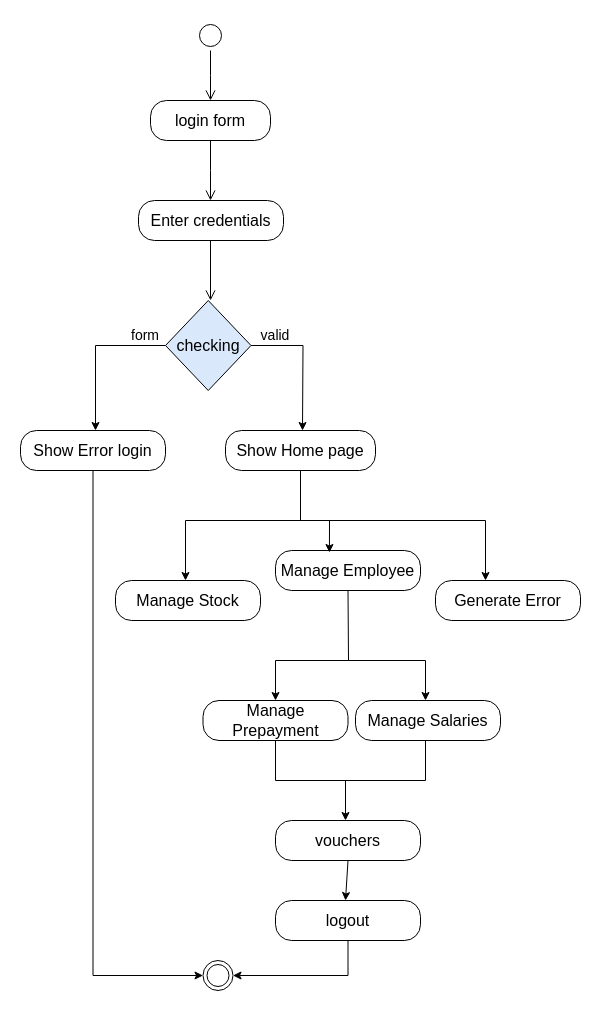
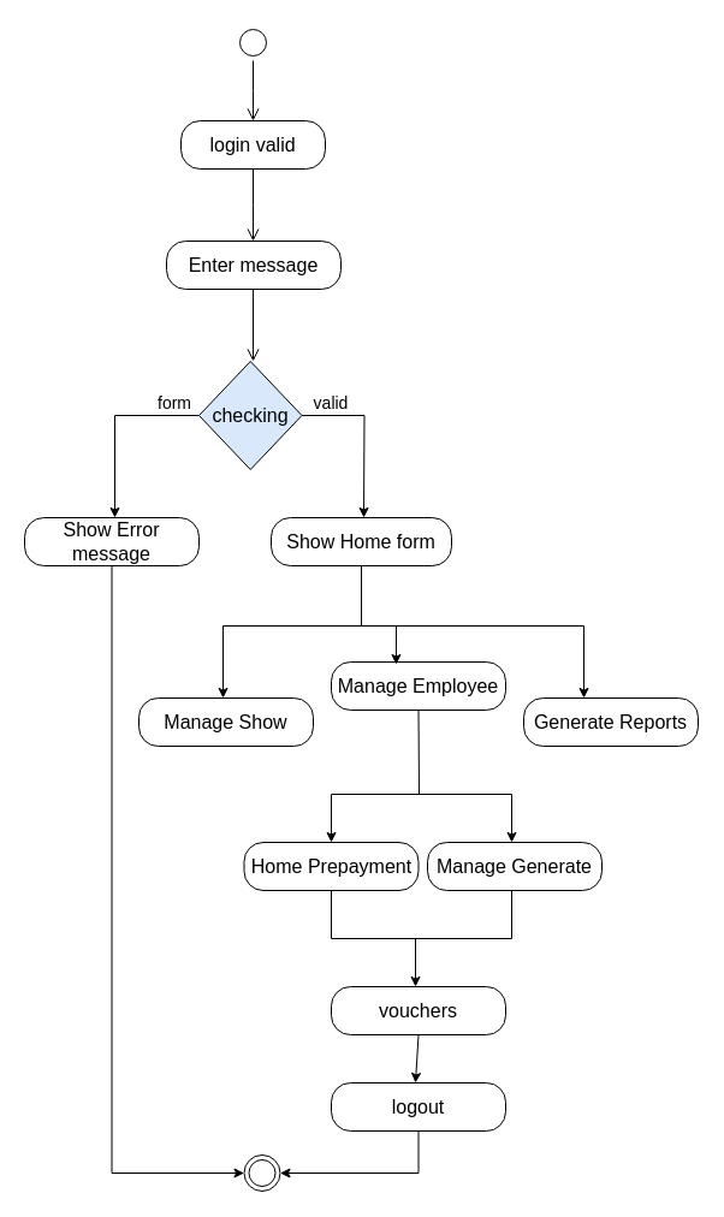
  <mxCell id="0" />
  <mxCell id="1" parent="0" />
  <mxCell id="2" value="" style="ellipse;html=1;shape=startState;" parent="1" vertex="1"><mxGeometry x="195" y="20" width="30" height="30" as="geometry" /></mxCell>
  <mxCell id="3" value="" style="edgeStyle=orthogonalEdgeStyle;html=1;verticalAlign=bottom;endArrow=open;endSize=8;rounded=0;" parent="1" source="2" edge="1"><mxGeometry relative="1" as="geometry"><mxPoint x="210" y="100" as="targetPoint" /></mxGeometry></mxCell>
- <mxCell id="4" value="&lt;font style=&quot;font-size: 16px;&quot;&gt;login form&lt;/font&gt;" style="rounded=1;whiteSpace=wrap;html=1;arcSize=40;fillColor=none;" parent="1" vertex="1"><mxGeometry x="150" y="100" width="120" height="40" as="geometry" /></mxCell>
+ <mxCell id="4" value="&lt;font style=&quot;font-size: 16px;&quot;&gt;login valid&lt;/font&gt;" style="rounded=1;whiteSpace=wrap;html=1;arcSize=40;fillColor=none;" parent="1" vertex="1"><mxGeometry x="150" y="100" width="120" height="40" as="geometry" /></mxCell>
  <mxCell id="5" value="" style="edgeStyle=orthogonalEdgeStyle;html=1;verticalAlign=bottom;endArrow=open;endSize=8;rounded=0;fillColor=none;" parent="1" source="4" edge="1"><mxGeometry relative="1" as="geometry"><mxPoint x="210" y="200" as="targetPoint" /></mxGeometry></mxCell>
- <mxCell id="6" value="&lt;font style=&quot;font-size: 16px;&quot;&gt;Enter credentials&lt;/font&gt;" style="rounded=1;whiteSpace=wrap;html=1;arcSize=40;fillColor=none;" parent="1" vertex="1"><mxGeometry x="138" y="200" width="145" height="40" as="geometry" /></mxCell>
+ <mxCell id="6" value="&lt;font style=&quot;font-size: 16px;&quot;&gt;Enter message&lt;/font&gt;" style="rounded=1;whiteSpace=wrap;html=1;arcSize=40;fillColor=none;" parent="1" vertex="1"><mxGeometry x="138" y="200" width="145" height="40" as="geometry" /></mxCell>
  <mxCell id="7" value="" style="edgeStyle=orthogonalEdgeStyle;html=1;verticalAlign=bottom;endArrow=open;endSize=8;rounded=0;fillColor=none;" parent="1" source="6" edge="1"><mxGeometry relative="1" as="geometry"><mxPoint x="210" y="300" as="targetPoint" /></mxGeometry></mxCell>
  <mxCell id="8" style="edgeStyle=orthogonalEdgeStyle;rounded=0;orthogonalLoop=1;jettySize=auto;html=1;" parent="1" source="10" edge="1"><mxGeometry relative="1" as="geometry"><mxPoint x="302" y="430" as="targetPoint" /></mxGeometry></mxCell>
  <mxCell id="9" style="edgeStyle=orthogonalEdgeStyle;rounded=0;orthogonalLoop=1;jettySize=auto;html=1;" parent="1" source="10" edge="1"><mxGeometry relative="1" as="geometry"><mxPoint x="95" y="430" as="targetPoint" /><Array as="points"><mxPoint x="95" y="345" /><mxPoint x="95" y="430" /></Array></mxGeometry></mxCell>
  <mxCell id="10" value="&lt;font style=&quot;font-size: 16px;&quot;&gt;checking&lt;/font&gt;" style="rhombus;whiteSpace=wrap;html=1;fillColor=#dae8fc;" parent="1" vertex="1"><mxGeometry x="165" y="300" width="85.5" height="90" as="geometry" /></mxCell>
- <mxCell id="11" value="&lt;font style=&quot;font-size: 16px;&quot;&gt;Show Home page&lt;/font&gt;" style="rounded=1;whiteSpace=wrap;html=1;arcSize=40;fillColor=none;" parent="1" vertex="1"><mxGeometry x="225" y="430" width="150" height="40" as="geometry" /></mxCell>
+ <mxCell id="11" value="&lt;font style=&quot;font-size: 16px;&quot;&gt;Show Home form&lt;/font&gt;" style="rounded=1;whiteSpace=wrap;html=1;arcSize=40;fillColor=none;" parent="1" vertex="1"><mxGeometry x="225" y="430" width="150" height="40" as="geometry" /></mxCell>
  <mxCell id="12" value="&lt;font style=&quot;font-size: 14px;&quot;&gt;valid&lt;/font&gt;" style="text;html=1;align=center;verticalAlign=middle;whiteSpace=wrap;rounded=0;" parent="1" vertex="1"><mxGeometry x="245" y="320" width="60" height="30" as="geometry" /></mxCell>
  <mxCell id="13" style="edgeStyle=orthogonalEdgeStyle;rounded=0;orthogonalLoop=1;jettySize=auto;html=1;entryX=0;entryY=0.5;entryDx=0;entryDy=0;exitX=0.5;exitY=1;exitDx=0;exitDy=0;" parent="1" source="14" target="16" edge="1"><mxGeometry relative="1" as="geometry" /></mxCell>
- <mxCell id="14" value="&lt;font style=&quot;font-size: 16px;&quot;&gt;Show Error login&lt;/font&gt;" style="rounded=1;whiteSpace=wrap;html=1;arcSize=40;fillColor=none;" parent="1" vertex="1"><mxGeometry x="20" y="430" width="145" height="40" as="geometry" /></mxCell>
+ <mxCell id="14" value="&lt;font style=&quot;font-size: 16px;&quot;&gt;Show Error message&lt;/font&gt;" style="rounded=1;whiteSpace=wrap;html=1;arcSize=40;fillColor=none;" parent="1" vertex="1"><mxGeometry x="20" y="430" width="145" height="40" as="geometry" /></mxCell>
  <mxCell id="15" value="&lt;font style=&quot;font-size: 14px;&quot;&gt;form&lt;/font&gt;" style="text;html=1;align=center;verticalAlign=middle;whiteSpace=wrap;rounded=0;" parent="1" vertex="1"><mxGeometry x="115" y="320" width="60" height="30" as="geometry" /></mxCell>
  <mxCell id="16" value="" style="ellipse;html=1;shape=endState;" parent="1" vertex="1"><mxGeometry x="202.5" y="960" width="30" height="30" as="geometry" /></mxCell>
  <mxCell id="17" value="" style="endArrow=none;html=1;rounded=0;entryX=0.5;entryY=1;entryDx=0;entryDy=0;" edge="1" parent="1" target="11"><mxGeometry width="50" height="50" relative="1" as="geometry"><mxPoint x="300" y="520" as="sourcePoint" /><mxPoint x="235" y="430" as="targetPoint" /></mxGeometry></mxCell>
  <mxCell id="18" value="" style="endArrow=none;html=1;rounded=0;" edge="1" parent="1"><mxGeometry width="50" height="50" relative="1" as="geometry"><mxPoint x="185" y="520" as="sourcePoint" /><mxPoint x="485" y="520" as="targetPoint" /></mxGeometry></mxCell>
  <mxCell id="19" value="" style="endArrow=classic;html=1;rounded=0;" edge="1" parent="1"><mxGeometry width="50" height="50" relative="1" as="geometry"><mxPoint x="185" y="520" as="sourcePoint" /><mxPoint x="185" y="580" as="targetPoint" /></mxGeometry></mxCell>
- <mxCell id="20" value="&lt;span style=&quot;font-size: 16px;&quot;&gt;Manage Stock&lt;/span&gt;" style="rounded=1;whiteSpace=wrap;html=1;arcSize=40;fillColor=none;" vertex="1" parent="1"><mxGeometry x="115" y="580" width="145" height="40" as="geometry" /></mxCell>
+ <mxCell id="20" value="&lt;span style=&quot;font-size: 16px;&quot;&gt;Manage Show&lt;/span&gt;" style="rounded=1;whiteSpace=wrap;html=1;arcSize=40;fillColor=none;" vertex="1" parent="1"><mxGeometry x="115" y="580" width="145" height="40" as="geometry" /></mxCell>
  <mxCell id="21" value="" style="endArrow=classic;html=1;rounded=0;entryX=0.372;entryY=0.05;entryDx=0;entryDy=0;entryPerimeter=0;" edge="1" parent="1" target="22"><mxGeometry width="50" height="50" relative="1" as="geometry"><mxPoint x="329" y="520" as="sourcePoint" /><mxPoint x="295" y="570" as="targetPoint" /><Array as="points" /></mxGeometry></mxCell>
  <mxCell id="22" value="&lt;font style=&quot;font-size: 16px;&quot;&gt;Manage Employee&lt;/font&gt;" style="rounded=1;whiteSpace=wrap;html=1;arcSize=40;fillColor=none;" vertex="1" parent="1"><mxGeometry x="275" y="550" width="145" height="40" as="geometry" /></mxCell>
  <mxCell id="23" value="" style="endArrow=classic;html=1;rounded=0;" edge="1" parent="1"><mxGeometry width="50" height="50" relative="1" as="geometry"><mxPoint x="485" y="520" as="sourcePoint" /><mxPoint x="485" y="580" as="targetPoint" /><Array as="points" /></mxGeometry></mxCell>
- <mxCell id="24" value="&lt;span style=&quot;font-size: 16px;&quot;&gt;Generate Error&lt;/span&gt;" style="rounded=1;whiteSpace=wrap;html=1;arcSize=40;fillColor=none;" vertex="1" parent="1"><mxGeometry x="435" y="580" width="145" height="40" as="geometry" /></mxCell>
+ <mxCell id="24" value="&lt;span style=&quot;font-size: 16px;&quot;&gt;Generate Reports&lt;/span&gt;" style="rounded=1;whiteSpace=wrap;html=1;arcSize=40;fillColor=none;" vertex="1" parent="1"><mxGeometry x="435" y="580" width="145" height="40" as="geometry" /></mxCell>
  <mxCell id="25" value="" style="endArrow=none;html=1;rounded=0;entryX=0.5;entryY=1;entryDx=0;entryDy=0;" edge="1" parent="1" target="22"><mxGeometry width="50" height="50" relative="1" as="geometry"><mxPoint x="348" y="660" as="sourcePoint" /><mxPoint x="335" y="600" as="targetPoint" /></mxGeometry></mxCell>
  <mxCell id="26" value="" style="endArrow=none;html=1;rounded=0;" edge="1" parent="1"><mxGeometry width="50" height="50" relative="1" as="geometry"><mxPoint x="275" y="660" as="sourcePoint" /><mxPoint x="425" y="660" as="targetPoint" /></mxGeometry></mxCell>
  <mxCell id="27" value="" style="endArrow=classic;html=1;rounded=0;" edge="1" parent="1"><mxGeometry width="50" height="50" relative="1" as="geometry"><mxPoint x="425" y="660" as="sourcePoint" /><mxPoint x="425" y="700" as="targetPoint" /><Array as="points" /></mxGeometry></mxCell>
- <mxCell id="28" value="&lt;font style=&quot;font-size: 16px;&quot;&gt;Manage Salaries&lt;/font&gt;" style="rounded=1;whiteSpace=wrap;html=1;arcSize=40;fillColor=none;" vertex="1" parent="1"><mxGeometry x="355" y="700" width="145" height="40" as="geometry" /></mxCell>
+ <mxCell id="28" value="&lt;font style=&quot;font-size: 16px;&quot;&gt;Manage Generate&lt;/font&gt;" style="rounded=1;whiteSpace=wrap;html=1;arcSize=40;fillColor=none;" vertex="1" parent="1"><mxGeometry x="355" y="700" width="145" height="40" as="geometry" /></mxCell>
  <mxCell id="29" value="" style="endArrow=classic;html=1;rounded=0;" edge="1" parent="1"><mxGeometry width="50" height="50" relative="1" as="geometry"><mxPoint x="275" y="660" as="sourcePoint" /><mxPoint x="275" y="700" as="targetPoint" /><Array as="points" /></mxGeometry></mxCell>
- <mxCell id="30" value="&lt;font style=&quot;font-size: 16px;&quot;&gt;Manage Prepayment&lt;/font&gt;" style="rounded=1;whiteSpace=wrap;html=1;arcSize=40;fillColor=none;" vertex="1" parent="1"><mxGeometry x="202.5" y="700" width="145" height="40" as="geometry" /></mxCell>
+ <mxCell id="30" value="&lt;font style=&quot;font-size: 16px;&quot;&gt;Home Prepayment&lt;/font&gt;" style="rounded=1;whiteSpace=wrap;html=1;arcSize=40;fillColor=none;" vertex="1" parent="1"><mxGeometry x="202.5" y="700" width="145" height="40" as="geometry" /></mxCell>
  <mxCell id="31" value="" style="endArrow=classic;html=1;rounded=0;" edge="1" parent="1"><mxGeometry width="50" height="50" relative="1" as="geometry"><mxPoint x="345" y="780" as="sourcePoint" /><mxPoint x="345" y="820" as="targetPoint" /><Array as="points" /></mxGeometry></mxCell>
  <mxCell id="32" value="" style="endArrow=none;html=1;rounded=0;" edge="1" parent="1"><mxGeometry width="50" height="50" relative="1" as="geometry"><mxPoint x="275" y="780" as="sourcePoint" /><mxPoint x="425" y="780" as="targetPoint" /></mxGeometry></mxCell>
  <mxCell id="33" value="" style="endArrow=none;html=1;rounded=0;" edge="1" parent="1"><mxGeometry width="50" height="50" relative="1" as="geometry"><mxPoint x="275" y="780" as="sourcePoint" /><mxPoint x="275" y="740" as="targetPoint" /></mxGeometry></mxCell>
  <mxCell id="34" value="" style="endArrow=none;html=1;rounded=0;" edge="1" parent="1"><mxGeometry width="50" height="50" relative="1" as="geometry"><mxPoint x="425" y="780" as="sourcePoint" /><mxPoint x="425" y="740" as="targetPoint" /></mxGeometry></mxCell>
  <mxCell id="35" value="&lt;span style=&quot;font-size: 16px;&quot;&gt;vouchers&lt;/span&gt;" style="rounded=1;whiteSpace=wrap;html=1;arcSize=40;fillColor=none;" vertex="1" parent="1"><mxGeometry x="275" y="820" width="145" height="40" as="geometry" /></mxCell>
  <mxCell id="36" value="" style="endArrow=classic;html=1;rounded=0;exitX=0.5;exitY=1;exitDx=0;exitDy=0;" edge="1" parent="1" source="35"><mxGeometry width="50" height="50" relative="1" as="geometry"><mxPoint x="345" y="880" as="sourcePoint" /><mxPoint x="345" y="900" as="targetPoint" /><Array as="points" /></mxGeometry></mxCell>
  <mxCell id="37" style="edgeStyle=orthogonalEdgeStyle;rounded=0;orthogonalLoop=1;jettySize=auto;html=1;entryX=1;entryY=0.5;entryDx=0;entryDy=0;exitX=0.5;exitY=1;exitDx=0;exitDy=0;" edge="1" parent="1" source="38" target="16"><mxGeometry relative="1" as="geometry" /></mxCell>
  <mxCell id="38" value="&lt;span style=&quot;font-size: 16px;&quot;&gt;logout&lt;/span&gt;" style="rounded=1;whiteSpace=wrap;html=1;arcSize=40;fillColor=none;" vertex="1" parent="1"><mxGeometry x="275" y="900" width="145" height="40" as="geometry" /></mxCell>
